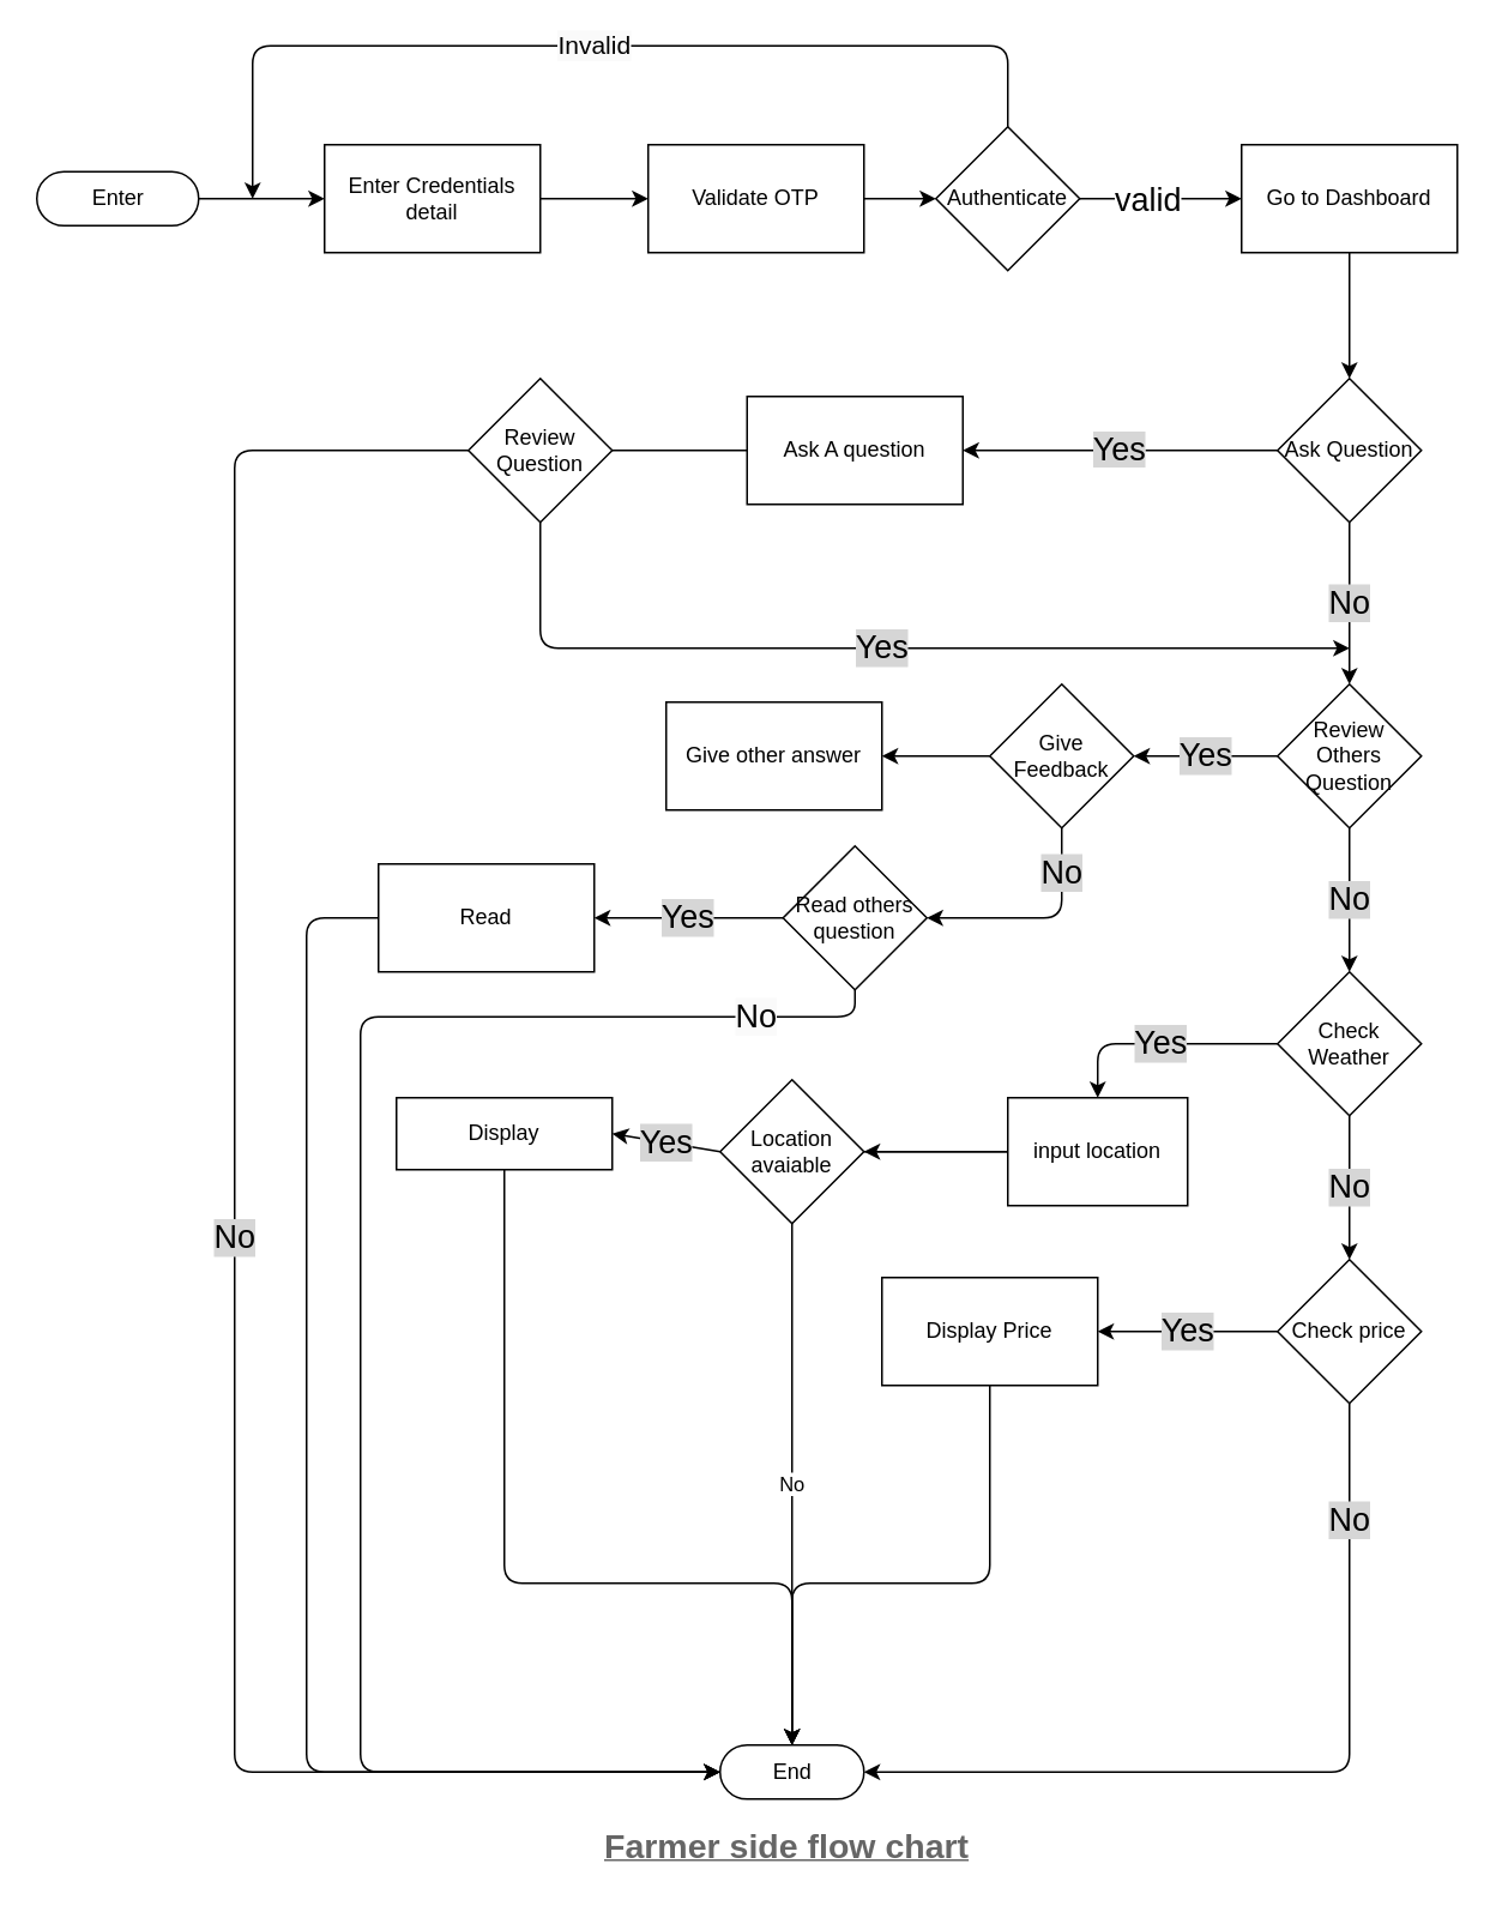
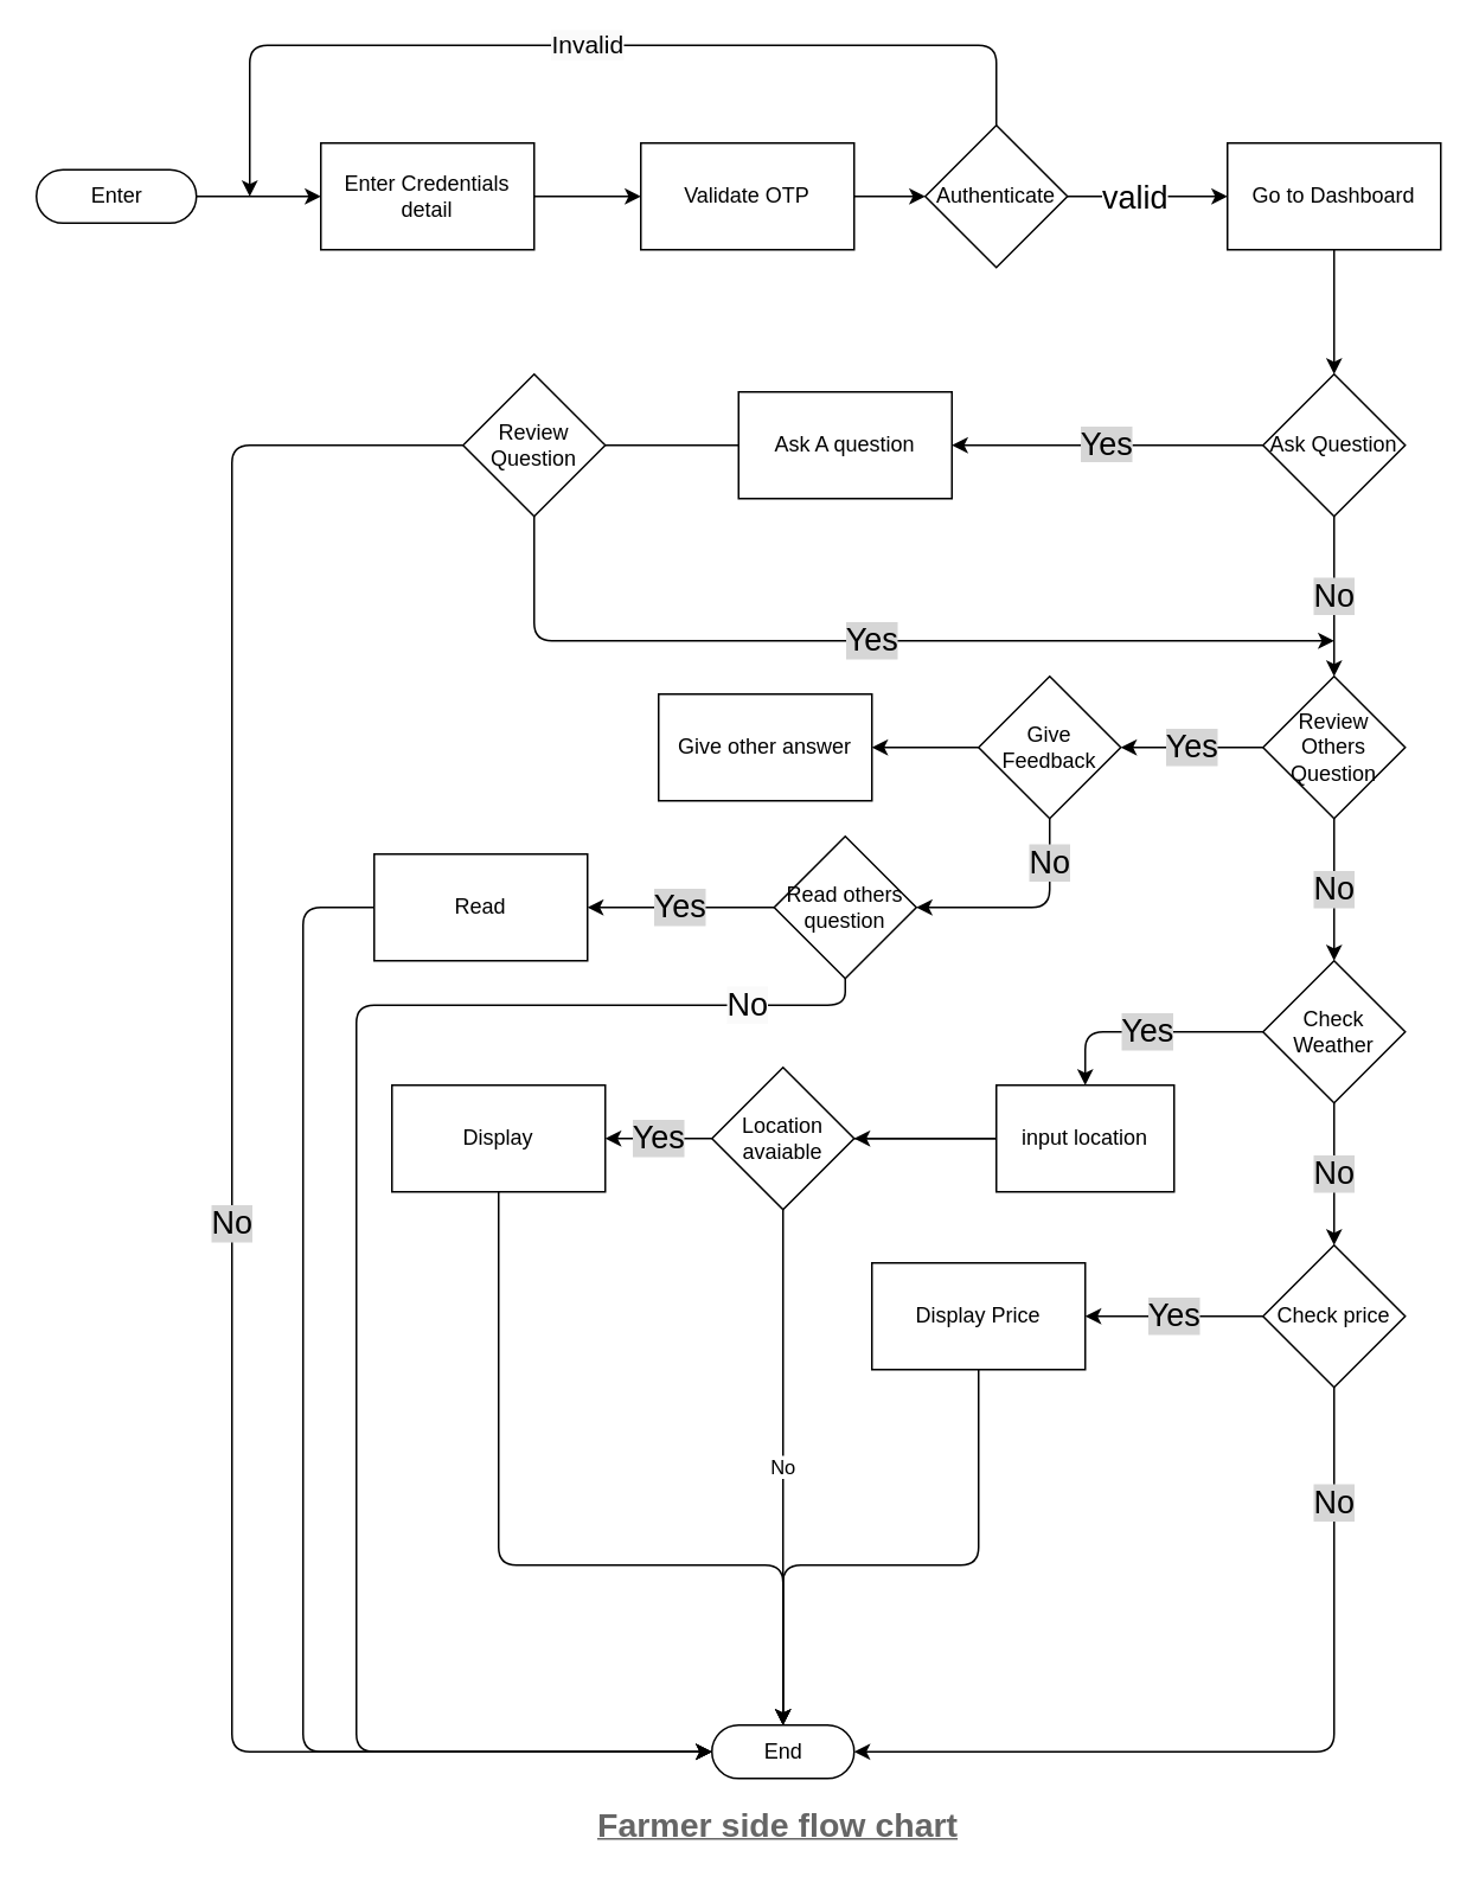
  <mxCell id="0" />
  <mxCell id="1" parent="0" />
  <mxCell id="2" value="" style="edgeStyle=none;html=1;" parent="1" source="3" target="8" edge="1"><mxGeometry relative="1" as="geometry" /></mxCell>
  <mxCell id="3" value="Enter Credentials detail" style="rounded=0;whiteSpace=wrap;html=1;" parent="1" vertex="1"><mxGeometry x="180" y="80" width="120" height="60" as="geometry" /></mxCell>
  <mxCell id="4" value="" style="edgeStyle=none;html=1;fontSize=18;fontColor=#000000;" parent="1" source="6" target="10" edge="1"><mxGeometry relative="1" as="geometry" /></mxCell>
  <mxCell id="5" value="&lt;font style=&quot;font-size: 14px&quot;&gt;Invalid&lt;/font&gt;" style="edgeStyle=none;html=1;exitX=0.5;exitY=0;exitDx=0;exitDy=0;labelBackgroundColor=#FAFAFA;fontColor=#000000;" parent="1" source="6" edge="1"><mxGeometry relative="1" as="geometry"><mxPoint x="140" y="110" as="targetPoint" /><Array as="points"><mxPoint x="560" y="25" /><mxPoint x="140" y="25" /></Array></mxGeometry></mxCell>
  <mxCell id="6" value="Authenticate" style="rhombus;whiteSpace=wrap;html=1;" parent="1" vertex="1"><mxGeometry x="520" y="70" width="80" height="80" as="geometry" /></mxCell>
  <mxCell id="7" value="" style="edgeStyle=none;html=1;" parent="1" source="8" target="6" edge="1"><mxGeometry relative="1" as="geometry" /></mxCell>
  <mxCell id="8" value="Validate OTP" style="rounded=0;whiteSpace=wrap;html=1;" parent="1" vertex="1"><mxGeometry x="360" y="80" width="120" height="60" as="geometry" /></mxCell>
  <mxCell id="9" value="" style="edgeStyle=none;html=1;fontSize=18;fontColor=#000000;" parent="1" source="10" target="14" edge="1"><mxGeometry relative="1" as="geometry" /></mxCell>
  <mxCell id="10" value="Go to Dashboard" style="whiteSpace=wrap;html=1;" parent="1" vertex="1"><mxGeometry x="690" y="80" width="120" height="60" as="geometry" /></mxCell>
  <mxCell id="11" value="&lt;font style=&quot;font-size: 18px&quot;&gt;valid&lt;/font&gt;" style="edgeLabel;html=1;align=center;verticalAlign=middle;resizable=0;points=[];rotation=0;labelBackgroundColor=#FFFFFF;fontColor=#000000;" parent="1" vertex="1" connectable="0"><mxGeometry x="590" y="20" as="geometry"><mxPoint x="47" y="90" as="offset" /></mxGeometry></mxCell>
  <mxCell id="12" value="&lt;span style=&quot;background-color: rgb(214 , 214 , 214)&quot;&gt;Yes&lt;/span&gt;" style="edgeStyle=none;html=1;fontSize=18;fontColor=#000000;" parent="1" source="14" target="16" edge="1"><mxGeometry relative="1" as="geometry" /></mxCell>
  <mxCell id="13" value="No" style="edgeStyle=none;html=1;labelBackgroundColor=#D6D6D6;fontSize=18;fontColor=#000000;" parent="1" source="14" edge="1"><mxGeometry relative="1" as="geometry"><mxPoint x="750" y="380" as="targetPoint" /></mxGeometry></mxCell>
  <mxCell id="14" value="Ask Question" style="rhombus;whiteSpace=wrap;html=1;" parent="1" vertex="1"><mxGeometry x="710" y="210" width="80" height="80" as="geometry" /></mxCell>
  <mxCell id="15" value="No" style="edgeStyle=none;html=1;labelBackgroundColor=#D6D6D6;fontSize=18;fontColor=#000000;startArrow=none;exitX=0;exitY=0.5;exitDx=0;exitDy=0;entryX=0;entryY=0.5;entryDx=0;entryDy=0;entryPerimeter=0;" parent="1" source="18" target="47" edge="1"><mxGeometry relative="1" as="geometry"><Array as="points"><mxPoint x="130" y="250" /><mxPoint x="130" y="985" /></Array><mxPoint x="160" y="950" as="targetPoint" /></mxGeometry></mxCell>
  <mxCell id="16" value="Ask A question" style="whiteSpace=wrap;html=1;" parent="1" vertex="1"><mxGeometry x="415" y="220" width="120" height="60" as="geometry" /></mxCell>
  <mxCell id="17" value="Yes" style="edgeStyle=none;html=1;labelBackgroundColor=#D6D6D6;fontSize=18;fontColor=#000000;exitX=0.5;exitY=1;exitDx=0;exitDy=0;" parent="1" source="18" edge="1"><mxGeometry relative="1" as="geometry"><mxPoint x="750" y="360" as="targetPoint" /><Array as="points"><mxPoint x="300" y="360" /></Array></mxGeometry></mxCell>
  <mxCell id="18" value="Review Question" style="rhombus;whiteSpace=wrap;html=1;" parent="1" vertex="1"><mxGeometry x="260" y="210" width="80" height="80" as="geometry" /></mxCell>
  <mxCell id="19" value="" style="edgeStyle=none;html=1;labelBackgroundColor=#D6D6D6;fontSize=18;fontColor=#000000;endArrow=none;" parent="1" source="16" target="18" edge="1"><mxGeometry relative="1" as="geometry"><mxPoint x="415" y="250" as="sourcePoint" /><mxPoint x="125" y="250" as="targetPoint" /></mxGeometry></mxCell>
  <mxCell id="20" value="No" style="edgeStyle=none;html=1;labelBackgroundColor=#D6D6D6;fontSize=18;fontColor=#000000;" parent="1" source="22" target="25" edge="1"><mxGeometry relative="1" as="geometry" /></mxCell>
  <mxCell id="21" value="Yes" style="edgeStyle=none;html=1;labelBackgroundColor=#D6D6D6;fontSize=18;fontColor=#000000;" parent="1" source="22" target="31" edge="1"><mxGeometry relative="1" as="geometry" /></mxCell>
  <mxCell id="22" value="Review Others Question" style="rhombus;whiteSpace=wrap;html=1;" parent="1" vertex="1"><mxGeometry x="710" y="380" width="80" height="80" as="geometry" /></mxCell>
  <mxCell id="23" value="No" style="edgeStyle=none;html=1;labelBackgroundColor=#D6D6D6;fontSize=18;fontColor=#000000;" parent="1" source="25" target="28" edge="1"><mxGeometry relative="1" as="geometry"><Array as="points"><mxPoint x="750" y="660" /></Array></mxGeometry></mxCell>
  <mxCell id="24" value="Yes" style="edgeStyle=none;html=1;labelBackgroundColor=#D6D6D6;fontSize=18;fontColor=#000000;exitX=0;exitY=0.5;exitDx=0;exitDy=0;entryX=0.5;entryY=0;entryDx=0;entryDy=0;" parent="1" source="25" target="42" edge="1"><mxGeometry relative="1" as="geometry"><mxPoint x="700" y="585" as="sourcePoint" /><Array as="points"><mxPoint x="610" y="580" /></Array><mxPoint x="700" y="655" as="targetPoint" /></mxGeometry></mxCell>
  <mxCell id="25" value="Check Weather" style="rhombus;whiteSpace=wrap;html=1;" parent="1" vertex="1"><mxGeometry x="710" y="540" width="80" height="80" as="geometry" /></mxCell>
  <mxCell id="26" value="No" style="edgeStyle=none;html=1;labelBackgroundColor=#D6D6D6;fontSize=18;fontColor=#000000;entryX=1;entryY=0.5;entryDx=0;entryDy=0;entryPerimeter=0;" parent="1" source="28" target="47" edge="1"><mxGeometry x="-0.726" relative="1" as="geometry"><mxPoint x="155" y="1010" as="targetPoint" /><Array as="points"><mxPoint x="750" y="985" /></Array><mxPoint as="offset" /></mxGeometry></mxCell>
  <mxCell id="27" value="Yes" style="edgeStyle=none;html=1;labelBackgroundColor=#D6D6D6;fontSize=18;fontColor=#000000;" parent="1" source="28" target="44" edge="1"><mxGeometry relative="1" as="geometry" /></mxCell>
  <mxCell id="28" value="Check price" style="rhombus;whiteSpace=wrap;html=1;" parent="1" vertex="1"><mxGeometry x="710" y="700" width="80" height="80" as="geometry" /></mxCell>
  <mxCell id="29" value="" style="edgeStyle=none;html=1;labelBackgroundColor=#D6D6D6;fontSize=18;fontColor=#000000;" parent="1" source="31" target="32" edge="1"><mxGeometry relative="1" as="geometry" /></mxCell>
  <mxCell id="30" value="No" style="edgeStyle=none;html=1;labelBackgroundColor=#D6D6D6;fontSize=18;fontColor=#000000;exitX=0.5;exitY=1;exitDx=0;exitDy=0;entryX=1;entryY=0.5;entryDx=0;entryDy=0;" parent="1" source="31" target="35" edge="1"><mxGeometry x="-0.6" relative="1" as="geometry"><mxPoint x="590" y="545" as="targetPoint" /><Array as="points"><mxPoint x="590" y="510" /></Array><mxPoint as="offset" /></mxGeometry></mxCell>
  <mxCell id="31" value="Give Feedback" style="rhombus;whiteSpace=wrap;html=1;" parent="1" vertex="1"><mxGeometry x="550" y="380" width="80" height="80" as="geometry" /></mxCell>
  <mxCell id="32" value="Give other answer" style="whiteSpace=wrap;html=1;" parent="1" vertex="1"><mxGeometry x="370" y="390" width="120" height="60" as="geometry" /></mxCell>
  <mxCell id="33" value="Yes" style="edgeStyle=none;html=1;labelBackgroundColor=#D6D6D6;fontSize=18;fontColor=#000000;" parent="1" source="35" target="37" edge="1"><mxGeometry relative="1" as="geometry" /></mxCell>
  <mxCell id="34" value="No" style="edgeStyle=none;html=1;labelBackgroundColor=#FAFAFA;fontSize=18;fontColor=#000000;entryX=0;entryY=0.5;entryDx=0;entryDy=0;entryPerimeter=0;" parent="1" source="35" target="47" edge="1"><mxGeometry x="-0.846" relative="1" as="geometry"><mxPoint x="200" y="955" as="targetPoint" /><Array as="points"><mxPoint x="475" y="565" /><mxPoint x="200" y="565" /><mxPoint x="200" y="985" /></Array><mxPoint as="offset" /></mxGeometry></mxCell>
  <mxCell id="35" value="Read others&lt;br&gt;question" style="rhombus;whiteSpace=wrap;html=1;" parent="1" vertex="1"><mxGeometry x="435" y="470" width="80" height="80" as="geometry" /></mxCell>
  <mxCell id="36" value="" style="edgeStyle=none;html=1;labelBackgroundColor=#D6D6D6;fontSize=18;fontColor=#000000;entryX=0;entryY=0.5;entryDx=0;entryDy=0;entryPerimeter=0;" parent="1" source="37" target="47" edge="1"><mxGeometry relative="1" as="geometry"><mxPoint x="390" y="991.333" as="targetPoint" /><Array as="points"><mxPoint x="170" y="510" /><mxPoint x="170" y="985" /></Array></mxGeometry></mxCell>
  <mxCell id="37" value="Read" style="whiteSpace=wrap;html=1;" parent="1" vertex="1"><mxGeometry x="210" y="480" width="120" height="60" as="geometry" /></mxCell>
  <mxCell id="38" value="" style="edgeStyle=none;html=1;labelBackgroundColor=#D6D6D6;fontSize=18;fontColor=#000000;exitX=0.5;exitY=1;exitDx=0;exitDy=0;entryX=0.5;entryY=0.5;entryDx=0;entryDy=-15;entryPerimeter=0;" parent="1" source="39" target="47" edge="1"><mxGeometry relative="1" as="geometry"><mxPoint x="440" y="960" as="targetPoint" /><Array as="points"><mxPoint x="280" y="880" /><mxPoint x="440" y="880" /></Array></mxGeometry></mxCell>
- <mxCell id="39" value="Display" style="whiteSpace=wrap;html=1;" parent="1" vertex="1"><mxGeometry x="220" y="610" width="120" height="40" as="geometry" /></mxCell>
+ <mxCell id="39" value="Display" style="whiteSpace=wrap;html=1;" parent="1" vertex="1"><mxGeometry x="220" y="610" width="120" height="60" as="geometry" /></mxCell>
  <mxCell id="40" value="Yes" style="edgeStyle=none;html=1;exitX=0;exitY=0.5;exitDx=0;exitDy=0;entryX=1;entryY=0.5;entryDx=0;entryDy=0;labelBackgroundColor=#D6D6D6;fontSize=18;fontColor=#000000;startArrow=none;" parent="1" source="50" target="39" edge="1"><mxGeometry relative="1" as="geometry"><mxPoint x="480" y="640" as="targetPoint" /></mxGeometry></mxCell>
  <mxCell id="41" value="" style="edgeStyle=none;html=1;" edge="1" parent="1" source="42" target="50"><mxGeometry relative="1" as="geometry" /></mxCell>
  <mxCell id="42" value="input location" style="whiteSpace=wrap;html=1;" parent="1" vertex="1"><mxGeometry x="560" y="610" width="100" height="60" as="geometry" /></mxCell>
  <mxCell id="43" value="" style="edgeStyle=none;html=1;labelBackgroundColor=#D6D6D6;fontSize=18;fontColor=#000000;exitX=0.5;exitY=1;exitDx=0;exitDy=0;entryX=0.5;entryY=0.5;entryDx=0;entryDy=-15;entryPerimeter=0;" parent="1" source="44" target="47" edge="1"><mxGeometry relative="1" as="geometry"><mxPoint x="410" y="950" as="targetPoint" /><Array as="points"><mxPoint x="550" y="880" /><mxPoint x="440" y="880" /></Array></mxGeometry></mxCell>
  <mxCell id="44" value="Display Price" style="whiteSpace=wrap;html=1;" parent="1" vertex="1"><mxGeometry x="490" y="710" width="120" height="60" as="geometry" /></mxCell>
  <mxCell id="45" style="edgeStyle=none;html=1;exitX=1;exitY=0.5;exitDx=0;exitDy=0;exitPerimeter=0;entryX=0;entryY=0.5;entryDx=0;entryDy=0;" parent="1" target="3" edge="1"><mxGeometry relative="1" as="geometry"><Array as="points"><mxPoint x="100" y="110" /></Array><mxPoint x="140" y="110" as="sourcePoint" /></mxGeometry></mxCell>
  <mxCell id="46" value="Enter" style="html=1;dashed=0;whitespace=wrap;shape=mxgraph.dfd.start" parent="1" vertex="1"><mxGeometry x="20" y="95" width="90" height="30" as="geometry" /></mxCell>
  <mxCell id="47" value="End" style="html=1;dashed=0;whitespace=wrap;shape=mxgraph.dfd.start" parent="1" vertex="1"><mxGeometry x="400" y="970" width="80" height="30" as="geometry" /></mxCell>
  <mxCell id="48" value="&lt;b&gt;&lt;font style=&quot;font-size: 19px&quot;&gt;&lt;u&gt;Farmer side flow chart&lt;/u&gt;&lt;/font&gt;&lt;/b&gt;" style="strokeWidth=1;shadow=0;dashed=0;align=center;html=1;shape=mxgraph.mockup.text.textBox;fontColor=#666666;align=left;fontSize=17;spacingLeft=4;spacingTop=-3;strokeColor=none;mainText=;fillColor=none;" vertex="1" parent="1"><mxGeometry x="330" y="1008" width="195" height="40" as="geometry" /></mxCell>
  <mxCell id="49" value="No" style="edgeStyle=none;html=1;exitX=0.5;exitY=1;exitDx=0;exitDy=0;entryX=0.5;entryY=0.5;entryDx=0;entryDy=-15;entryPerimeter=0;labelBackgroundColor=#FFFFFF;fontColor=#000000;" edge="1" parent="1" source="50" target="47"><mxGeometry relative="1" as="geometry" /></mxCell>
  <mxCell id="50" value="Location avaiable" style="rhombus;whiteSpace=wrap;html=1;" vertex="1" parent="1"><mxGeometry x="400" y="600" width="80" height="80" as="geometry" /></mxCell>
  <mxCell id="51" value="" style="edgeStyle=none;html=1;exitX=0;exitY=0.5;exitDx=0;exitDy=0;entryX=1;entryY=0.5;entryDx=0;entryDy=0;labelBackgroundColor=#D6D6D6;fontSize=18;fontColor=#000000;endArrow=none;" edge="1" parent="1" source="42" target="50"><mxGeometry relative="1" as="geometry"><mxPoint x="370" y="640" as="targetPoint" /><mxPoint x="560" y="640" as="sourcePoint" /></mxGeometry></mxCell>
